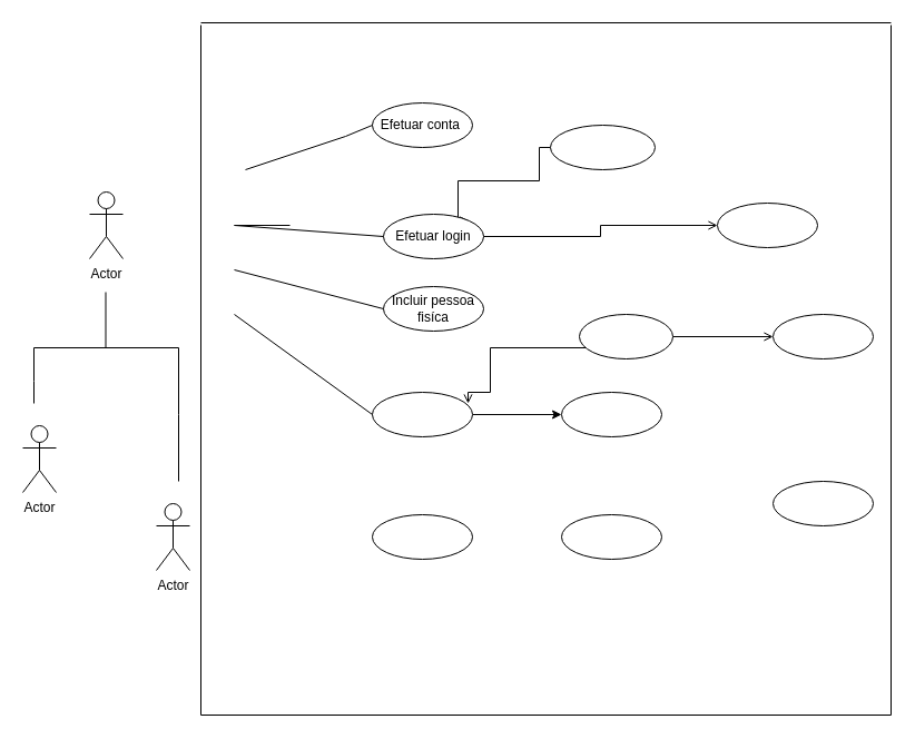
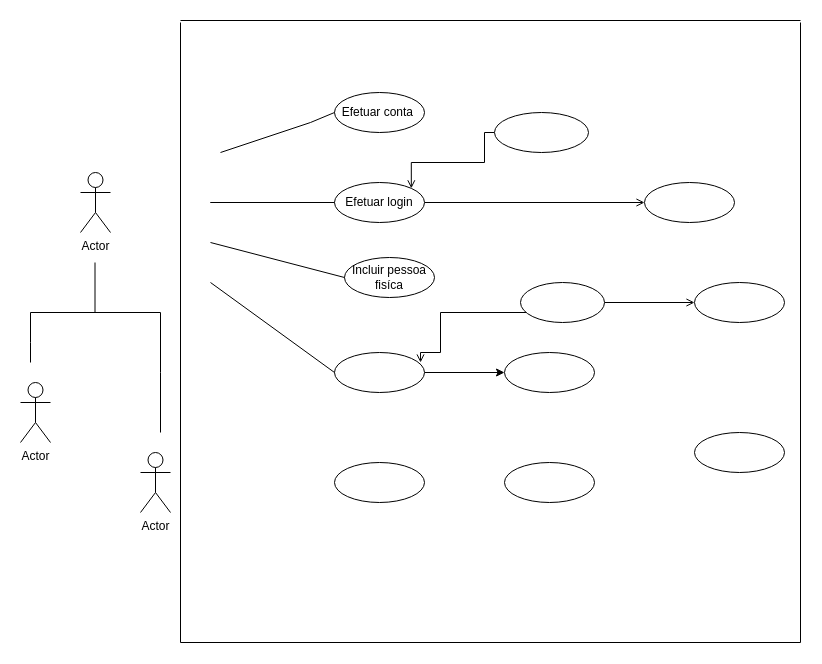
  <mxCell id="0" />
  <mxCell id="1" parent="0" />
  <mxCell id="2" value="Actor" style="shape=umlActor;verticalLabelPosition=bottom;verticalAlign=top;html=1;outlineConnect=0;" vertex="1" parent="1"><mxGeometry x="80" y="172" width="30" height="60" as="geometry" /></mxCell>
  <mxCell id="3" value="Efetuar conta&amp;nbsp;" style="ellipse;whiteSpace=wrap;html=1;" vertex="1" parent="1"><mxGeometry x="334" y="92" width="90" height="40" as="geometry" /></mxCell>
  <mxCell id="4" style="edgeStyle=orthogonalEdgeStyle;rounded=0;orthogonalLoop=1;jettySize=auto;html=1;entryX=1;entryY=0;entryDx=0;entryDy=0;endArrow=open;endFill=0;exitX=0;exitY=0.5;exitDx=0;exitDy=0;" edge="1" parent="1" source="5" target="7"><mxGeometry relative="1" as="geometry"><Array as="points"><mxPoint x="484" y="132" /><mxPoint x="484" y="162" /><mxPoint x="411" y="162" /></Array></mxGeometry></mxCell>
  <mxCell id="5" value="" style="ellipse;whiteSpace=wrap;html=1;" vertex="1" parent="1"><mxGeometry x="494" y="112" width="94" height="40" as="geometry" /></mxCell>
  <mxCell id="6" style="edgeStyle=orthogonalEdgeStyle;rounded=0;orthogonalLoop=1;jettySize=auto;html=1;endArrow=open;endFill=0;" edge="1" parent="1" source="7" target="8"><mxGeometry relative="1" as="geometry" /></mxCell>
- <mxCell id="7" value="Efetuar login" style="ellipse;whiteSpace=wrap;html=1;" vertex="1" parent="1"><mxGeometry x="344" y="192" width="90" height="40" as="geometry" /></mxCell>
+ <mxCell id="7" value="Efetuar login" style="ellipse;whiteSpace=wrap;html=1;" vertex="1" parent="1"><mxGeometry x="334" y="182" width="90" height="40" as="geometry" /></mxCell>
  <mxCell id="8" value="" style="ellipse;whiteSpace=wrap;html=1;" vertex="1" parent="1"><mxGeometry x="644" y="182" width="90" height="40" as="geometry" /></mxCell>
  <mxCell id="9" value="Incluir pessoa fisíca" style="ellipse;whiteSpace=wrap;html=1;" vertex="1" parent="1"><mxGeometry x="344" y="257" width="90" height="40" as="geometry" /></mxCell>
  <mxCell id="10" style="edgeStyle=orthogonalEdgeStyle;rounded=0;orthogonalLoop=1;jettySize=auto;html=1;entryX=0.956;entryY=0.25;entryDx=0;entryDy=0;entryPerimeter=0;endArrow=open;endFill=0;" edge="1" parent="1" source="12" target="18"><mxGeometry relative="1" as="geometry"><Array as="points"><mxPoint x="440" y="312" /><mxPoint x="440" y="352" /><mxPoint x="420" y="352" /></Array></mxGeometry></mxCell>
  <mxCell id="11" style="edgeStyle=orthogonalEdgeStyle;rounded=0;orthogonalLoop=1;jettySize=auto;html=1;entryX=0;entryY=0.5;entryDx=0;entryDy=0;endArrow=open;endFill=0;" edge="1" parent="1" source="12" target="13"><mxGeometry relative="1" as="geometry" /></mxCell>
  <mxCell id="12" value="" style="ellipse;whiteSpace=wrap;html=1;" vertex="1" parent="1"><mxGeometry x="520" y="282" width="84" height="40" as="geometry" /></mxCell>
  <mxCell id="13" value="" style="ellipse;whiteSpace=wrap;html=1;" vertex="1" parent="1"><mxGeometry x="694" y="282" width="90" height="40" as="geometry" /></mxCell>
  <mxCell id="14" value="" style="endArrow=none;html=1;rounded=0;entryX=0;entryY=0.5;entryDx=0;entryDy=0;" edge="1" parent="1" target="3"><mxGeometry width="50" height="50" relative="1" as="geometry"><mxPoint x="220" y="152" as="sourcePoint" /><mxPoint x="240" y="122" as="targetPoint" /><Array as="points"><mxPoint x="310" y="122" /></Array></mxGeometry></mxCell>
  <mxCell id="15" value="" style="endArrow=none;html=1;rounded=0;entryX=0;entryY=0.5;entryDx=0;entryDy=0;" edge="1" parent="1" target="7"><mxGeometry width="50" height="50" relative="1" as="geometry"><mxPoint x="260" y="202" as="sourcePoint" /><mxPoint x="240" y="201.5" as="targetPoint" /><Array as="points"><mxPoint x="210" y="202" /></Array></mxGeometry></mxCell>
  <mxCell id="16" value="" style="endArrow=none;html=1;rounded=0;entryX=0;entryY=0.5;entryDx=0;entryDy=0;" edge="1" parent="1" target="9"><mxGeometry width="50" height="50" relative="1" as="geometry"><mxPoint x="210" y="242" as="sourcePoint" /><mxPoint x="324" y="282" as="targetPoint" /></mxGeometry></mxCell>
  <mxCell id="17" value="" style="edgeStyle=orthogonalEdgeStyle;rounded=0;orthogonalLoop=1;jettySize=auto;html=1;" edge="1" parent="1" source="18" target="20"><mxGeometry relative="1" as="geometry" /></mxCell>
  <mxCell id="18" value="" style="ellipse;whiteSpace=wrap;html=1;" vertex="1" parent="1"><mxGeometry x="334" y="352" width="90" height="40" as="geometry" /></mxCell>
  <mxCell id="19" value="" style="endArrow=none;html=1;rounded=0;entryX=0;entryY=0.5;entryDx=0;entryDy=0;" edge="1" parent="1" target="18"><mxGeometry width="50" height="50" relative="1" as="geometry"><mxPoint x="210" y="282" as="sourcePoint" /><mxPoint x="324" y="352" as="targetPoint" /><Array as="points" /></mxGeometry></mxCell>
  <mxCell id="20" value="" style="ellipse;whiteSpace=wrap;html=1;" vertex="1" parent="1"><mxGeometry x="504" y="352" width="90" height="40" as="geometry" /></mxCell>
  <mxCell id="21" value="" style="ellipse;whiteSpace=wrap;html=1;" vertex="1" parent="1"><mxGeometry x="694" y="432" width="90" height="40" as="geometry" /></mxCell>
  <mxCell id="22" value="" style="ellipse;whiteSpace=wrap;html=1;" vertex="1" parent="1"><mxGeometry x="504" y="462" width="90" height="40" as="geometry" /></mxCell>
  <mxCell id="23" value="" style="ellipse;whiteSpace=wrap;html=1;" vertex="1" parent="1"><mxGeometry x="334" y="462" width="90" height="40" as="geometry" /></mxCell>
  <mxCell id="24" value="Actor" style="shape=umlActor;verticalLabelPosition=bottom;verticalAlign=top;html=1;outlineConnect=0;" vertex="1" parent="1"><mxGeometry x="20" y="382" width="30" height="60" as="geometry" /></mxCell>
  <mxCell id="25" value="" style="endArrow=none;html=1;rounded=0;" edge="1" parent="1"><mxGeometry width="50" height="50" relative="1" as="geometry"><mxPoint x="800" y="642" as="sourcePoint" /><mxPoint x="180" y="642" as="targetPoint" /></mxGeometry></mxCell>
  <mxCell id="26" value="" style="endArrow=none;html=1;rounded=0;" edge="1" parent="1"><mxGeometry width="50" height="50" relative="1" as="geometry"><mxPoint x="180" y="642" as="sourcePoint" /><mxPoint x="180" y="22" as="targetPoint" /></mxGeometry></mxCell>
  <mxCell id="27" value="" style="endArrow=none;html=1;rounded=0;" edge="1" parent="1"><mxGeometry width="50" height="50" relative="1" as="geometry"><mxPoint x="800" y="20" as="sourcePoint" /><mxPoint x="180" y="20" as="targetPoint" /></mxGeometry></mxCell>
  <mxCell id="28" value="" style="endArrow=none;html=1;rounded=0;" edge="1" parent="1"><mxGeometry width="50" height="50" relative="1" as="geometry"><mxPoint x="800" y="642" as="sourcePoint" /><mxPoint x="800" y="22" as="targetPoint" /></mxGeometry></mxCell>
  <mxCell id="29" value="Actor" style="shape=umlActor;verticalLabelPosition=bottom;verticalAlign=top;html=1;outlineConnect=0;" vertex="1" parent="1"><mxGeometry x="140" y="452" width="30" height="60" as="geometry" /></mxCell>
  <mxCell id="30" value="" style="endArrow=none;html=1;rounded=0;" edge="1" parent="1"><mxGeometry width="50" height="50" relative="1" as="geometry"><mxPoint x="30" y="362" as="sourcePoint" /><mxPoint x="30" y="312" as="targetPoint" /><Array as="points"><mxPoint x="30" y="342" /></Array></mxGeometry></mxCell>
  <mxCell id="31" value="" style="endArrow=none;html=1;rounded=0;" edge="1" parent="1"><mxGeometry width="50" height="50" relative="1" as="geometry"><mxPoint x="160" y="432" as="sourcePoint" /><mxPoint x="160" y="312" as="targetPoint" /><Array as="points"><mxPoint x="160" y="372" /></Array></mxGeometry></mxCell>
  <mxCell id="32" value="" style="endArrow=none;html=1;rounded=0;" edge="1" parent="1"><mxGeometry width="50" height="50" relative="1" as="geometry"><mxPoint x="30" y="312" as="sourcePoint" /><mxPoint x="160" y="312" as="targetPoint" /></mxGeometry></mxCell>
  <mxCell id="33" value="" style="endArrow=none;html=1;rounded=0;" edge="1" parent="1"><mxGeometry width="50" height="50" relative="1" as="geometry"><mxPoint x="94.5" y="312" as="sourcePoint" /><mxPoint x="94.5" y="262" as="targetPoint" /></mxGeometry></mxCell>
